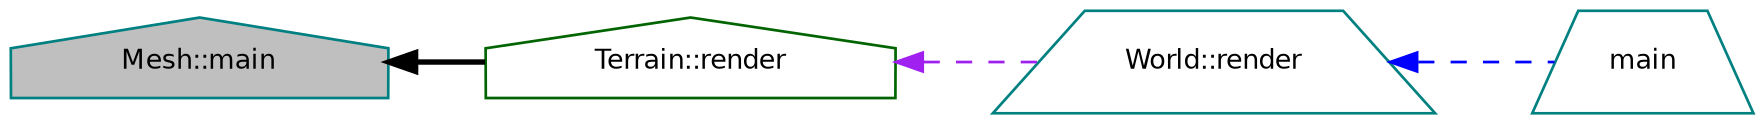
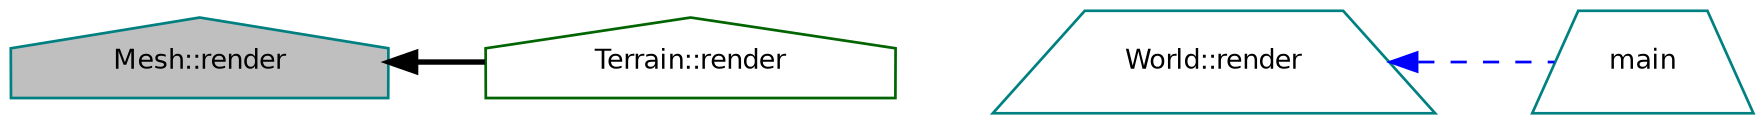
  digraph {
    rankdir=LR
    node [color=teal fillcolor=white fontname=Helvetica fontsize=10 shape=house style=filled]
    edge [dir=back fontname=Helvetica fontsize=10 labelfontname=Helvetica labelfontsize=10 style=dashed]
-   n1 [fillcolor=grey75 fontcolor=black height=0.2 label="Mesh::main" width=0.4]
+   n1 [fillcolor=grey75 fontcolor=black height=0.2 label="Mesh::render" width=0.4]
    n2 [color=darkgreen height=0.2 label="Terrain::render" width=0.4]
    n3 [height=0.2 label="World::render" shape=trapezium width=0.4]
    n4 [height=0.2 label=main shape=trapezium width=0.4]
    n1 -> n2 [color=black style=bold]
-   n2 -> n3 [color=purple]
    n3 -> n4 [color=blue]
  }
